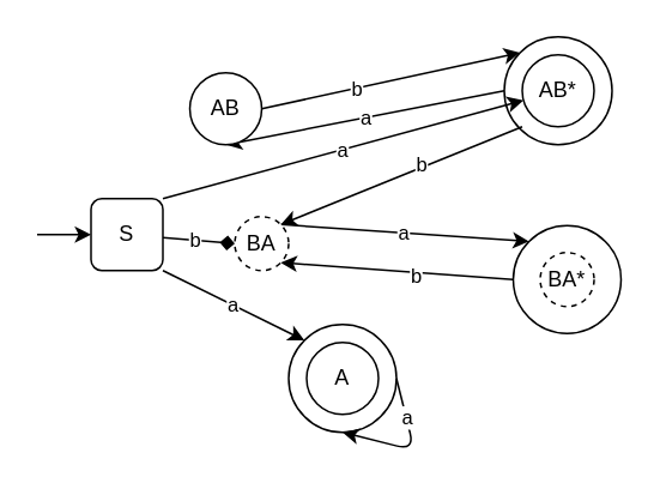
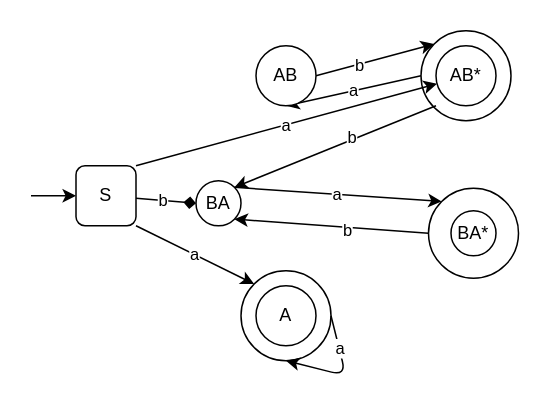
  <mxCell id="0" />
  <mxCell id="1" parent="0" />
  <mxCell id="2" value="" style="ellipse;whiteSpace=wrap;html=1;aspect=fixed;" parent="1" vertex="1"><mxGeometry x="280" y="20" width="60" height="60" as="geometry" /></mxCell>
  <mxCell id="3" value="" style="ellipse;whiteSpace=wrap;html=1;aspect=fixed;" parent="1" vertex="1"><mxGeometry x="285" y="125" width="60" height="60" as="geometry" /></mxCell>
  <mxCell id="4" value="A" style="ellipse;whiteSpace=wrap;html=1;aspect=fixed;" parent="1" vertex="1"><mxGeometry x="160" y="180" width="60" height="60" as="geometry" /></mxCell>
  <mxCell id="5" style="edgeStyle=none;html=1;endArrow=none;endFill=0;startArrow=classic;startFill=1;" parent="1" source="10" edge="1"><mxGeometry relative="1" as="geometry"><mxPoint x="20" y="130" as="targetPoint" /></mxGeometry></mxCell>
  <mxCell id="6" value="a" style="edgeStyle=none;html=1;exitX=1;exitY=1;exitDx=0;exitDy=0;entryX=0;entryY=0;entryDx=0;entryDy=0;startArrow=none;startFill=0;endArrow=classic;endFill=1;" parent="1" source="10" target="4" edge="1"><mxGeometry relative="1" as="geometry" /></mxCell>
  <mxCell id="7" value="a" style="edgeStyle=none;html=1;exitX=1;exitY=0;exitDx=0;exitDy=0;startArrow=none;startFill=0;endArrow=classic;endFill=1;" parent="1" source="10" target="20" edge="1"><mxGeometry relative="1" as="geometry" /></mxCell>
  <mxCell id="8" style="edgeStyle=none;html=1;entryX=0;entryY=0.5;entryDx=0;entryDy=0;startArrow=none;startFill=0;endArrow=diamond;endFill=1;" parent="1" source="10" target="22" edge="1"><mxGeometry relative="1" as="geometry" /></mxCell>
  <mxCell id="9" value="b" style="edgeLabel;html=1;align=center;verticalAlign=middle;resizable=0;points=[];" parent="8" vertex="1" connectable="0"><mxGeometry x="-0.138" y="1" relative="1" as="geometry"><mxPoint as="offset" /></mxGeometry></mxCell>
  <mxCell id="10" value="S" style="whiteSpace=wrap;html=1;aspect=fixed;rounded=1;" parent="1" vertex="1"><mxGeometry x="50" y="110" width="40" height="40" as="geometry" /></mxCell>
  <mxCell id="11" value="A" style="ellipse;whiteSpace=wrap;html=1;aspect=fixed;" parent="1" vertex="1"><mxGeometry x="170" y="190" width="40" height="40" as="geometry" /></mxCell>
  <mxCell id="12" style="edgeStyle=none;html=1;exitX=1;exitY=0.5;exitDx=0;exitDy=0;entryX=0.5;entryY=1;entryDx=0;entryDy=0;startArrow=none;startFill=0;endArrow=classic;endFill=1;" parent="1" source="4" target="4" edge="1"><mxGeometry relative="1" as="geometry"><Array as="points"><mxPoint x="230" y="250" /></Array></mxGeometry></mxCell>
  <mxCell id="13" value="a" style="edgeLabel;html=1;align=center;verticalAlign=middle;resizable=0;points=[];" parent="12" vertex="1" connectable="0"><mxGeometry x="0.121" y="-2" relative="1" as="geometry"><mxPoint y="-15" as="offset" /></mxGeometry></mxCell>
  <mxCell id="14" style="edgeStyle=none;html=1;exitX=1;exitY=0.5;exitDx=0;exitDy=0;entryX=0;entryY=0;entryDx=0;entryDy=0;startArrow=none;startFill=0;endArrow=classic;endFill=1;" parent="1" source="17" target="2" edge="1"><mxGeometry relative="1" as="geometry" /></mxCell>
  <mxCell id="15" value="b" style="edgeLabel;html=1;align=center;verticalAlign=middle;resizable=0;points=[];" parent="14" vertex="1" connectable="0"><mxGeometry x="-0.272" relative="1" as="geometry"><mxPoint as="offset" /></mxGeometry></mxCell>
  <mxCell id="16" value="a" style="edgeStyle=none;html=1;exitX=0.5;exitY=1;exitDx=0;exitDy=0;entryX=0;entryY=0.5;entryDx=0;entryDy=0;startArrow=classic;startFill=1;endArrow=none;endFill=0;" parent="1" source="17" target="2" edge="1"><mxGeometry relative="1" as="geometry" /></mxCell>
- <mxCell id="17" value="AB" style="ellipse;whiteSpace=wrap;html=1;aspect=fixed;" parent="1" vertex="1"><mxGeometry x="105" y="40" width="40" height="40" as="geometry" /></mxCell>
+ <mxCell id="17" value="AB" style="ellipse;whiteSpace=wrap;html=1;aspect=fixed;" parent="1" vertex="1"><mxGeometry x="170" y="30" width="40" height="40" as="geometry" /></mxCell>
  <mxCell id="18" style="edgeStyle=none;html=1;entryX=1;entryY=0;entryDx=0;entryDy=0;startArrow=none;startFill=0;endArrow=classic;endFill=1;" parent="1" target="22" edge="1"><mxGeometry relative="1" as="geometry"><mxPoint x="290" as="sourcePoint" y="70" /></mxGeometry></mxCell>
  <mxCell id="19" value="b" style="edgeLabel;html=1;align=center;verticalAlign=middle;resizable=0;points=[];" parent="18" vertex="1" connectable="0"><mxGeometry x="-0.161" y="-1" relative="1" as="geometry"><mxPoint y="-1" as="offset" /></mxGeometry></mxCell>
  <mxCell id="20" value="AB*" style="ellipse;whiteSpace=wrap;html=1;aspect=fixed;" parent="1" vertex="1"><mxGeometry x="290" y="30" width="40" height="40" as="geometry" /></mxCell>
  <mxCell id="21" value="a" style="edgeStyle=none;html=1;startArrow=none;startFill=0;endArrow=classic;endFill=1;exitX=1;exitY=0;exitDx=0;exitDy=0;entryX=0;entryY=0;entryDx=0;entryDy=0;" parent="1" source="22" target="3" edge="1"><mxGeometry relative="1" as="geometry"><mxPoint x="270" y="140" as="targetPoint" /></mxGeometry></mxCell>
- <mxCell id="22" value="BA" style="ellipse;whiteSpace=wrap;html=1;aspect=fixed;dashed=1;" parent="1" vertex="1"><mxGeometry x="130" y="120" width="30" height="30" as="geometry" /></mxCell>
+ <mxCell id="22" value="BA" style="ellipse;whiteSpace=wrap;html=1;aspect=fixed;" parent="1" vertex="1"><mxGeometry x="130" y="120" width="30" height="30" as="geometry" /></mxCell>
  <mxCell id="23" style="edgeStyle=none;html=1;exitX=0;exitY=0.5;exitDx=0;exitDy=0;entryX=1;entryY=1;entryDx=0;entryDy=0;startArrow=none;startFill=0;endArrow=classic;endFill=1;" parent="1" source="3" target="22" edge="1"><mxGeometry relative="1" as="geometry" /></mxCell>
  <mxCell id="24" value="b" style="edgeLabel;html=1;align=center;verticalAlign=middle;resizable=0;points=[];" parent="23" vertex="1" connectable="0"><mxGeometry x="-0.145" y="1" relative="1" as="geometry"><mxPoint as="offset" /></mxGeometry></mxCell>
- <mxCell id="25" value="BA*" style="ellipse;whiteSpace=wrap;html=1;aspect=fixed;dashed=1;" parent="1" vertex="1"><mxGeometry x="300" y="140" width="30" height="30" as="geometry" /></mxCell>
+ <mxCell id="25" value="BA*" style="ellipse;whiteSpace=wrap;html=1;aspect=fixed;" parent="1" vertex="1"><mxGeometry x="300" y="140" width="30" height="30" as="geometry" /></mxCell>
